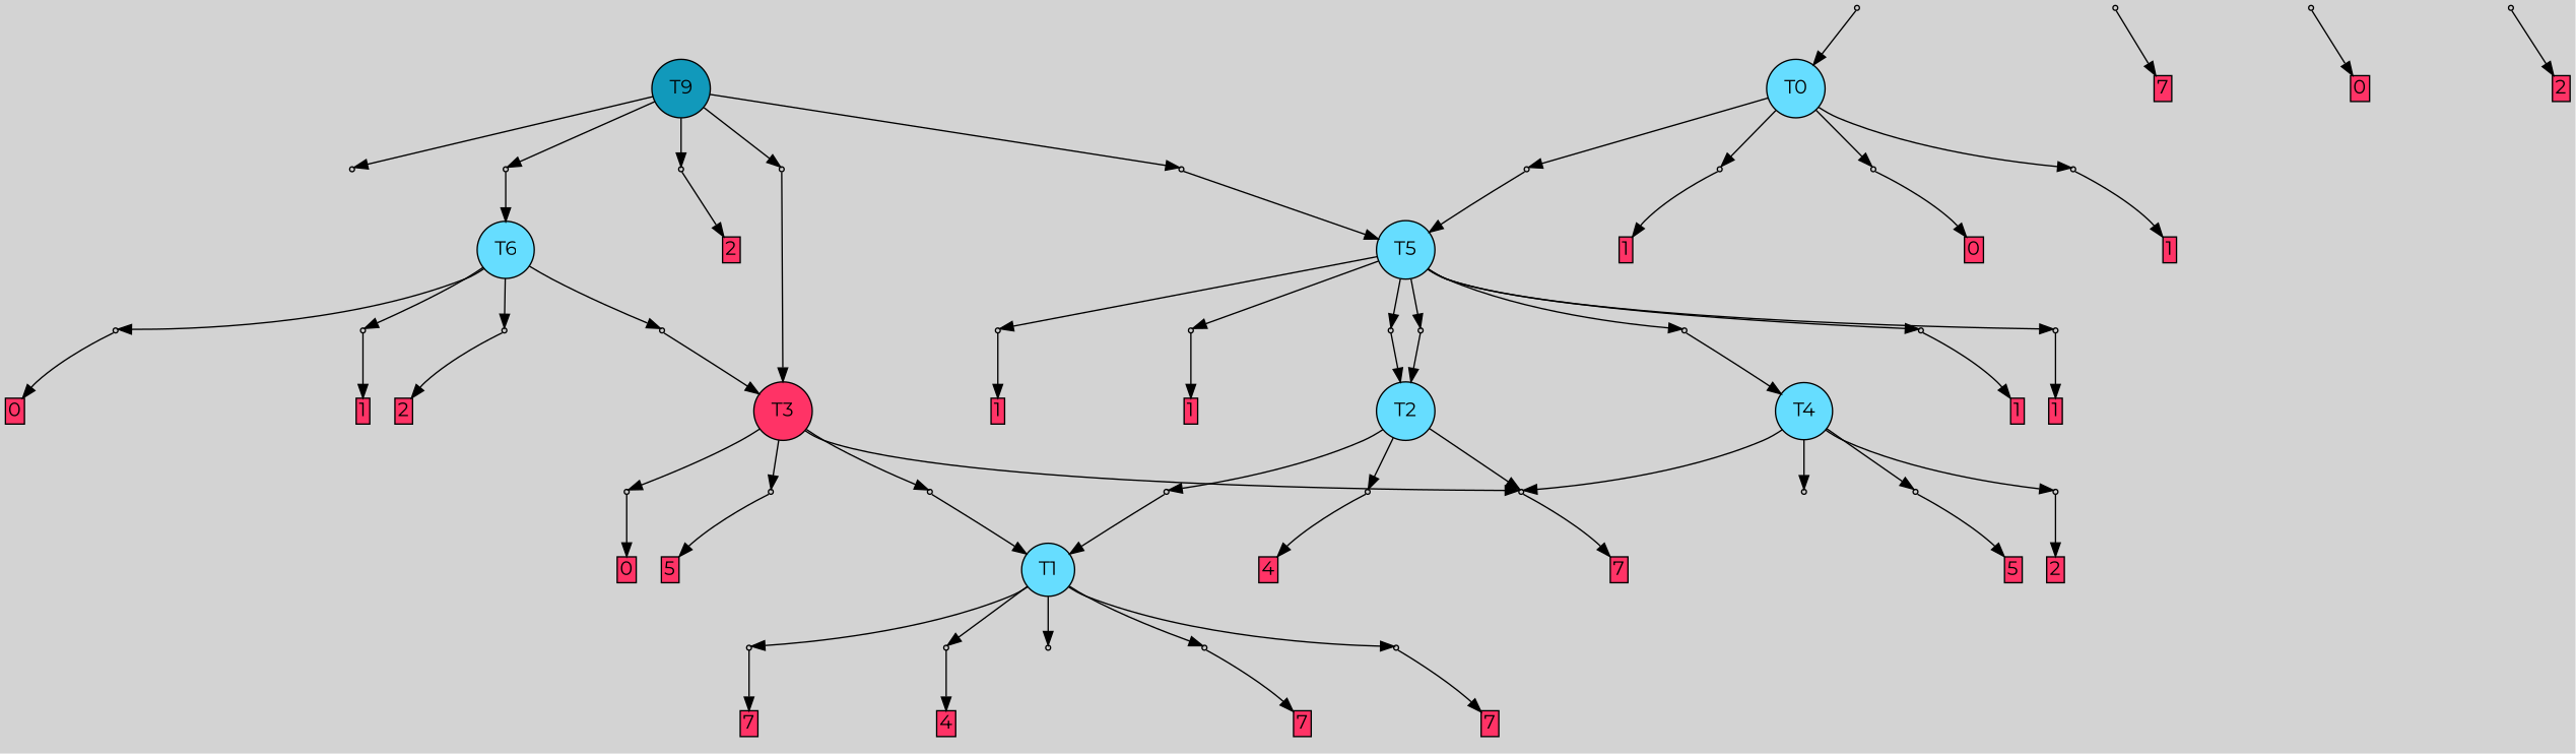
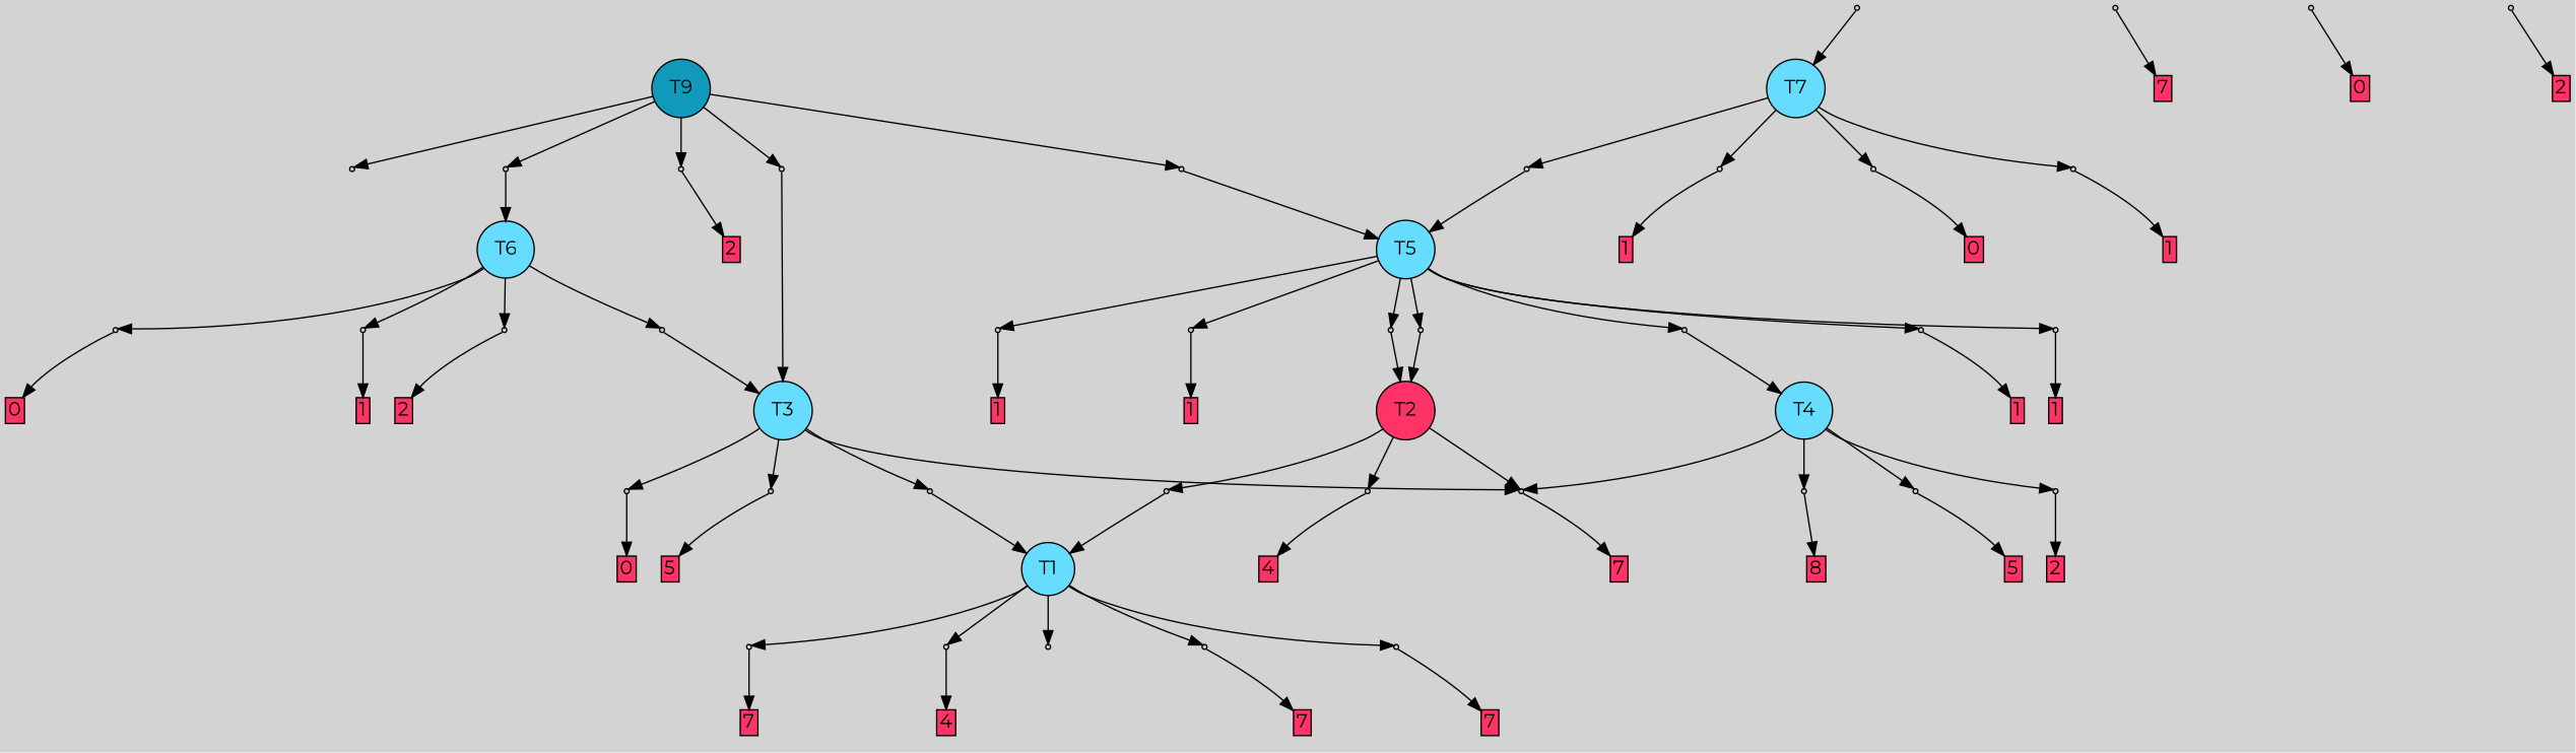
  digraph {
    bgcolor=lightgray
    fontname=Montserrat
    node [fontname=Montserrat shape=box style=filled]
    edge [fontname=Montserrat]
    T9 [fillcolor="#1199bb" shape=circle]
    P33 [fillcolor="#cccccc" shape=point]
    P34 [fillcolor="#cccccc" shape=point]
    P35 [fillcolor="#cccccc" shape=point]
    P36 [fillcolor="#cccccc" shape=point]
    P37 [fillcolor="#cccccc" shape=point]
    P0 [fillcolor="#cccccc" shape=point]
    n8 [label="1|0&1|1#2|0&#92;n" style=invis]
    n9 [fillcolor="#ff3366" height=0 label=7 margin=0.03 width=0]
    P1 [fillcolor="#cccccc" shape=point]
    n11 [label="7|0&2|2#1|4&#92;n" style=invis]
    n12 [fillcolor="#ff3366" height=0 label=0 margin=0.03 width=0]
    T1 [fillcolor="#66ddff" shape=circle]
    P2 [fillcolor="#cccccc" shape=point]
    P3 [fillcolor="#cccccc" shape=point]
    P4 [fillcolor="#cccccc" shape=point]
    P5 [fillcolor="#cccccc" shape=point]
    P6 [fillcolor="#cccccc" shape=point]
    n19 [label="5|0&2|3#4|7&#92;n" style=invis]
    n20 [fillcolor="#ff3366" height=0 label=7 margin=0.03 width=0]
    n21 [label="0|0&1|3#3|4&#92;n" style=invis]
    n22 [fillcolor="#ff3366" height=0 label=4 margin=0.03 width=0]
    n23 [label="0|0&0|3#3|4&#92;n" style=invis]
    n24 [label="2|0&1|2#3|4&#92;n" style=invis]
    n25 [fillcolor="#ff3366" height=0 label=7 margin=0.03 width=0]
    n26 [label="1|0&1|1#2|0&#92;n" style=invis]
    n27 [fillcolor="#ff3366" height=0 label=7 margin=0.03 width=0]
-   T2 [fillcolor="#66ddff" shape=circle]
+   T2 [fillcolor="#ff3366" shape=circle]
    P7 [fillcolor="#cccccc" shape=point]
    P8 [fillcolor="#cccccc" shape=point]
    P9 [fillcolor="#cccccc" shape=point]
    n32 [label="4|0&2|0#0|0&#92;n" style=invis]
    n33 [label="2|0&1|2#3|4&#92;n" style=invis]
    n34 [fillcolor="#ff3366" height=0 label=7 margin=0.03 width=0]
    n35 [label="0|0&1|3#3|7&#92;n" style=invis]
    n36 [fillcolor="#ff3366" height=0 label=4 margin=0.03 width=0]
-   T3 [fillcolor="#ff3366" shape=circle]
+   T3 [fillcolor="#66ddff" shape=circle]
    P10 [fillcolor="#cccccc" shape=point]
    P11 [fillcolor="#cccccc" shape=point]
    P12 [fillcolor="#cccccc" shape=point]
    n41 [label="4|0&2|0#0|0&#92;n" style=invis]
    n42 [label="6|5&4|2#1|1&#92;n0|0&0|5#3|7&#92;n" style=invis]
    n43 [fillcolor="#ff3366" height=0 label=0 margin=0.03 width=0]
    n44 [label="3|0&3|5#0|2&#92;n" style=invis]
    n45 [fillcolor="#ff3366" height=0 label=5 margin=0.03 width=0]
    T4 [fillcolor="#66ddff" shape=circle]
    P13 [fillcolor="#cccccc" shape=point]
    P14 [fillcolor="#cccccc" shape=point]
    P15 [fillcolor="#cccccc" shape=point]
    n50 [label="2|0&1|5#3|2&#92;n" style=invis]
    n51 [fillcolor="#ff3366" height=0 label=2 margin=0.03 width=0]
    n52 [label="1|0&4|5#3|3&#92;n" style=invis]
+   n53 [fillcolor="#ff3366" height=0 label=8 margin=0.03 width=0]
    n54 [label="1|7&4|6#4|0&#92;n1|0&0|7#3|2&#92;n" style=invis]
    n55 [fillcolor="#ff3366" height=0 label=5 margin=0.03 width=0]
    T5 [fillcolor="#66ddff" shape=circle]
    P16 [fillcolor="#cccccc" shape=point]
    P17 [fillcolor="#cccccc" shape=point]
    P18 [fillcolor="#cccccc" shape=point]
    P19 [fillcolor="#cccccc" shape=point]
    P20 [fillcolor="#cccccc" shape=point]
    P21 [fillcolor="#cccccc" shape=point]
    P22 [fillcolor="#cccccc" shape=point]
    n64 [label="8|0&3|4#2|1&#92;n" style=invis]
    n65 [fillcolor="#ff3366" height=0 label=1 margin=0.03 width=0]
    n66 [label="3|0&3|5#0|2&#92;n" style=invis]
    n67 [label="1|0&3|2#3|3&#92;n" style=invis]
    n68 [fillcolor="#ff3366" height=0 label=1 margin=0.03 width=0]
    n69 [label="1|7&4|6#4|0&#92;n1|0&0|7#3|2&#92;n" style=invis]
    n70 [label="2|0&3|5#1|0&#92;n" style=invis]
    n71 [fillcolor="#ff3366" height=0 label=1 margin=0.03 width=0]
    n72 [label="7|3&4|1#2|0&#92;n2|0&0|3#0|3&#92;n" style=invis]
    n73 [label="4|2&3|5#1|6&#92;n8|0&0|2#1|5&#92;n" style=invis]
    n74 [fillcolor="#ff3366" height=0 label=1 margin=0.03 width=0]
    T6 [fillcolor="#66ddff" shape=circle]
    P23 [fillcolor="#cccccc" shape=point]
    P24 [fillcolor="#cccccc" shape=point]
    P25 [fillcolor="#cccccc" shape=point]
    P26 [fillcolor="#cccccc" shape=point]
    n80 [label="8|0&3|3#2|4&#92;n" style=invis]
    n81 [label="2|0&3|2#4|7&#92;n" style=invis]
    n82 [fillcolor="#ff3366" height=0 label=2 margin=0.03 width=0]
    n83 [label="4|0&1|1#2|7&#92;n" style=invis]
    n84 [fillcolor="#ff3366" height=0 label=1 margin=0.03 width=0]
    n85 [label="0|0&0|5#3|7&#92;n" style=invis]
    n86 [fillcolor="#ff3366" height=0 label=0 margin=0.03 width=0]
-   T7 [fillcolor="#66ddff" shape=circle label=T0]
+   T7 [fillcolor="#66ddff" shape=circle]
    P27 [fillcolor="#cccccc" shape=point]
    P28 [fillcolor="#cccccc" shape=point]
    P29 [fillcolor="#cccccc" shape=point]
    P30 [fillcolor="#cccccc" shape=point]
    n92 [label="4|0&1|1#2|7&#92;n" style=invis]
    n93 [fillcolor="#ff3366" height=0 label=1 margin=0.03 width=0]
    n94 [label="0|0&0|5#3|7&#92;n" style=invis]
    n95 [fillcolor="#ff3366" height=0 label=0 margin=0.03 width=0]
    n96 [label="1|4&1|1#4|0&#92;n2|0&3|0#0|4&#92;n" style=invis]
    n97 [label="0|0&2|6#1|7&#92;n" style=invis]
    n98 [fillcolor="#ff3366" height=0 label=1 margin=0.03 width=0]
    P31 [fillcolor="#cccccc" shape=point]
    n100 [label="3|0&4|0#3|2&#92;n" style=invis]
    n101 [fillcolor="#ff3366" height=0 label=2 margin=0.03 width=0]
    P32 [fillcolor="#cccccc" shape=point]
    n103 [label="0|0&2|5#3|7&#92;n" style=invis]
    n104 [label="0|0&2|5#3|7&#92;n" style=invis]
    n105 [label="2|0&3|2#4|5&#92;n" style=invis]
    n106 [fillcolor="#ff3366" height=0 label=2 margin=0.03 width=0]
    n107 [label="8|0&3|3#2|4&#92;n" style=invis]
    n108 [label="3|0&1|0#0|4&#92;n" style=invis]
    n109 [label="8|0&2|7#3|2&#92;n" style=invis]
    subgraph sub_1 {
      rank=same
      T9
    }
    T9 -> P33
    T9 -> P34
    T9 -> P35
    T9 -> P36
    T9 -> P37
    P33 -> n104 [style=invis]
    P34 -> n105 [style=invis]
    P34 -> n106
    P35 -> T3
    P35 -> n107 [style=invis]
    P36 -> T5
    P36 -> n108 [style=invis]
    P37 -> T6
    P37 -> n109 [style=invis]
    P0 -> n8 [style=invis]
    P0 -> n9
    P1 -> n11 [style=invis]
    P1 -> n12
    T1 -> P2
    T1 -> P3
    T1 -> P4
    T1 -> P5
    T1 -> P6
    P2 -> n19 [style=invis]
    P2 -> n20
    P3 -> n21 [style=invis]
    P3 -> n22
    P4 -> n23 [style=invis]
    P5 -> n24 [style=invis]
    P5 -> n25
    P6 -> n26 [style=invis]
    P6 -> n27
    T2 -> P7
    T2 -> P8
    T2 -> P9
    P7 -> T1
    P7 -> n32 [style=invis]
    P8 -> n33 [style=invis]
    P8 -> n34
    P9 -> n35 [style=invis]
    P9 -> n36
    T3 -> P8
    T3 -> P10
    T3 -> P11
    T3 -> P12
    P10 -> T1
    P10 -> n41 [style=invis]
    P11 -> n42 [style=invis]
    P11 -> n43
    P12 -> n44 [style=invis]
    P12 -> n45
    T4 -> P8
    T4 -> P13
    T4 -> P14
    T4 -> P15
    P13 -> n50 [style=invis]
    P13 -> n51
    P14 -> n52 [style=invis]
+   P14 -> n53
    P15 -> n54 [style=invis]
    P15 -> n55
    T5 -> P16
    T5 -> P17
    T5 -> P18
    T5 -> P19
    T5 -> P20
    T5 -> P21
    T5 -> P22
    P16 -> n64 [style=invis]
    P16 -> n65
    P17 -> T4
    P17 -> n66 [style=invis]
    P18 -> n67 [style=invis]
    P18 -> n68
    P19 -> T2
    P19 -> n69 [style=invis]
    P20 -> n70 [style=invis]
    P20 -> n71
    P21 -> T2
    P21 -> n72 [style=invis]
    P22 -> n73 [style=invis]
    P22 -> n74
    T6 -> P23
    T6 -> P24
    T6 -> P25
    T6 -> P26
    P23 -> T3
    P23 -> n80 [style=invis]
    P24 -> n81 [style=invis]
    P24 -> n82
    P25 -> n83 [style=invis]
    P25 -> n84
    P26 -> n85 [style=invis]
    P26 -> n86
    T7 -> P27
    T7 -> P28
    T7 -> P29
    T7 -> P30
    P27 -> n92 [style=invis]
    P27 -> n93
    P28 -> n94 [style=invis]
    P28 -> n95
    P29 -> T5
    P29 -> n96 [style=invis]
    P30 -> n97 [style=invis]
    P30 -> n98
    P31 -> n100 [style=invis]
    P31 -> n101
    P32 -> T7
    P32 -> n103 [style=invis]
  }
